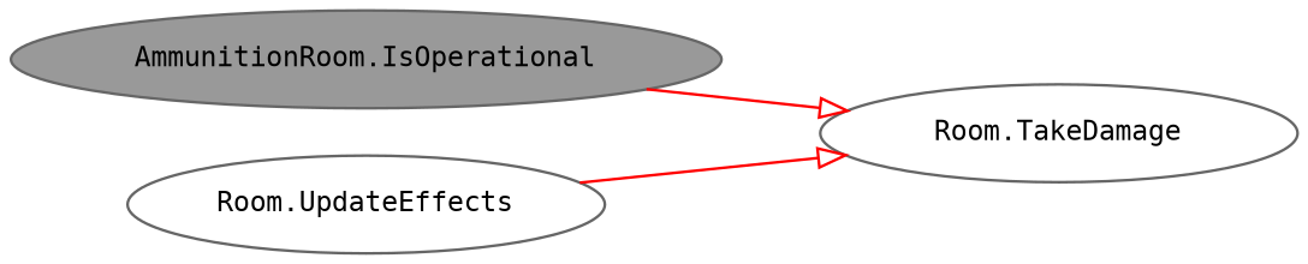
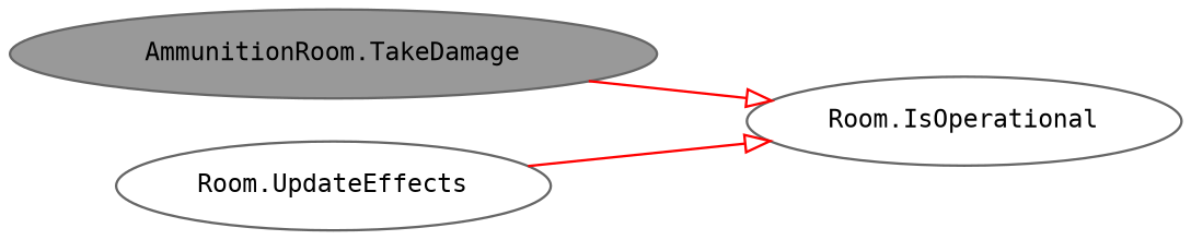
  digraph {
    rankdir=LR
    node [color=grey40 fillcolor=white fontname=Consolas fontsize=10 margin=0.1 style=filled]
    edge [arrowhead=onormal color=red fontname=Helvetica fontsize=10 labelfontname=Helvetica labelfontsize=10 style=solid]
-   n1 [color=gray40 fillcolor=grey60 fontcolor=black height=0.2 label="AmmunitionRoom.IsOperational" width=0.4]
-   n2 [height=0.2 label="Room.TakeDamage" width=0.4]
+   n1 [color=gray40 fillcolor=grey60 fontcolor=black height=0.2 label="AmmunitionRoom.TakeDamage" width=0.4]
+   n2 [height=0.2 label="Room.IsOperational" width=0.4]
    n3 [height=0.2 label="Room.UpdateEffects" width=0.4]
    n1 -> n2
    n3 -> n2
  }
